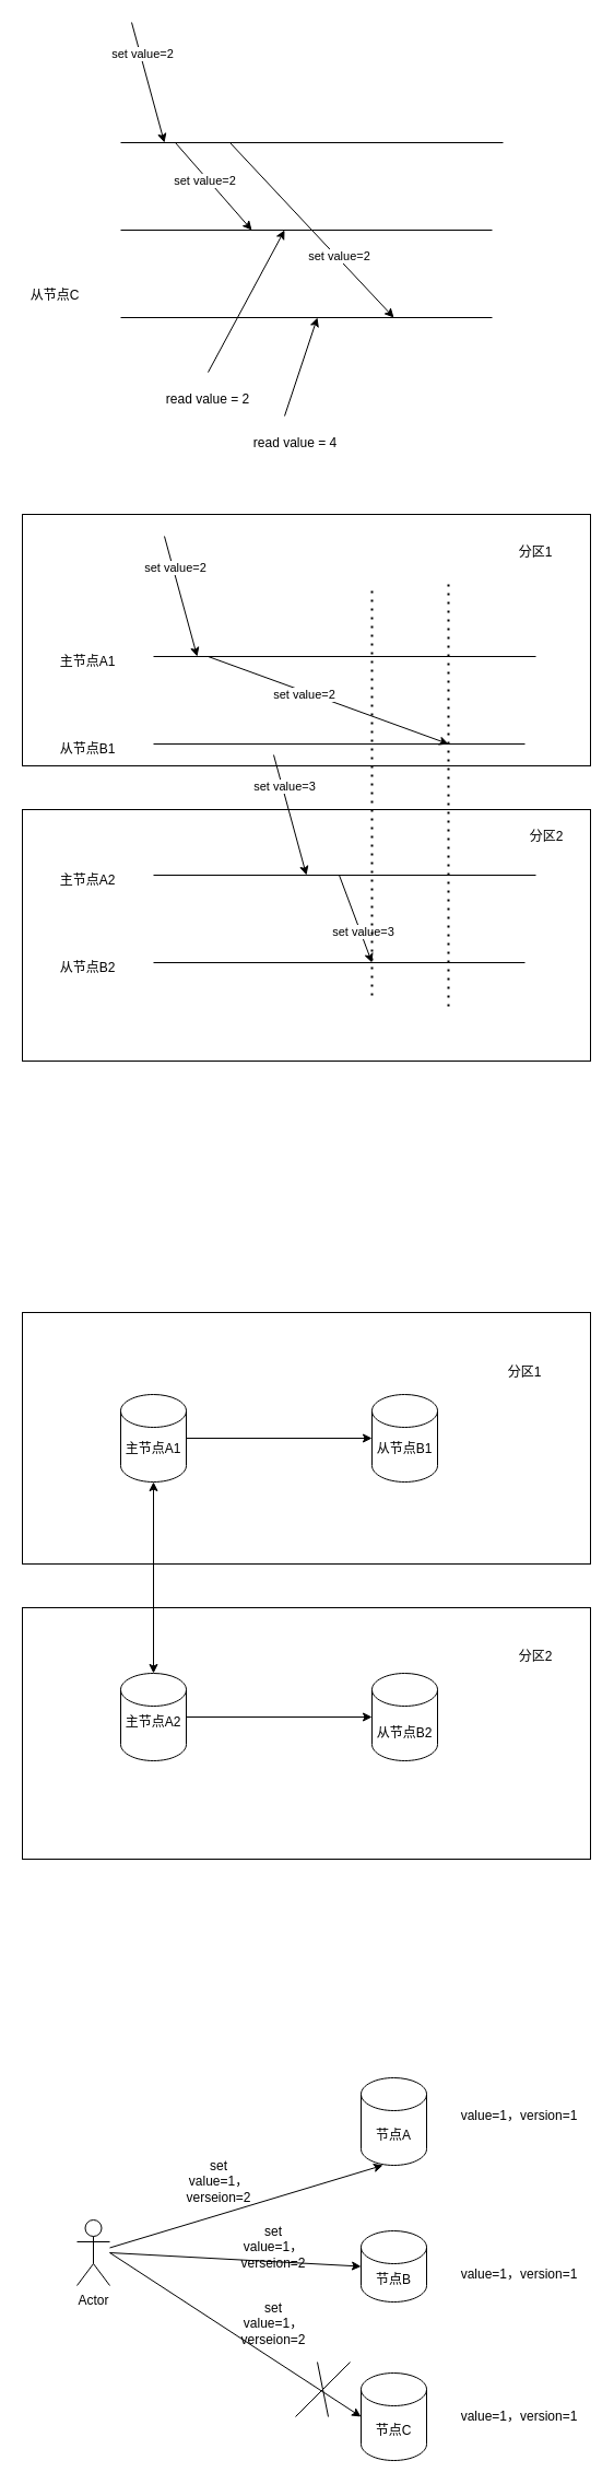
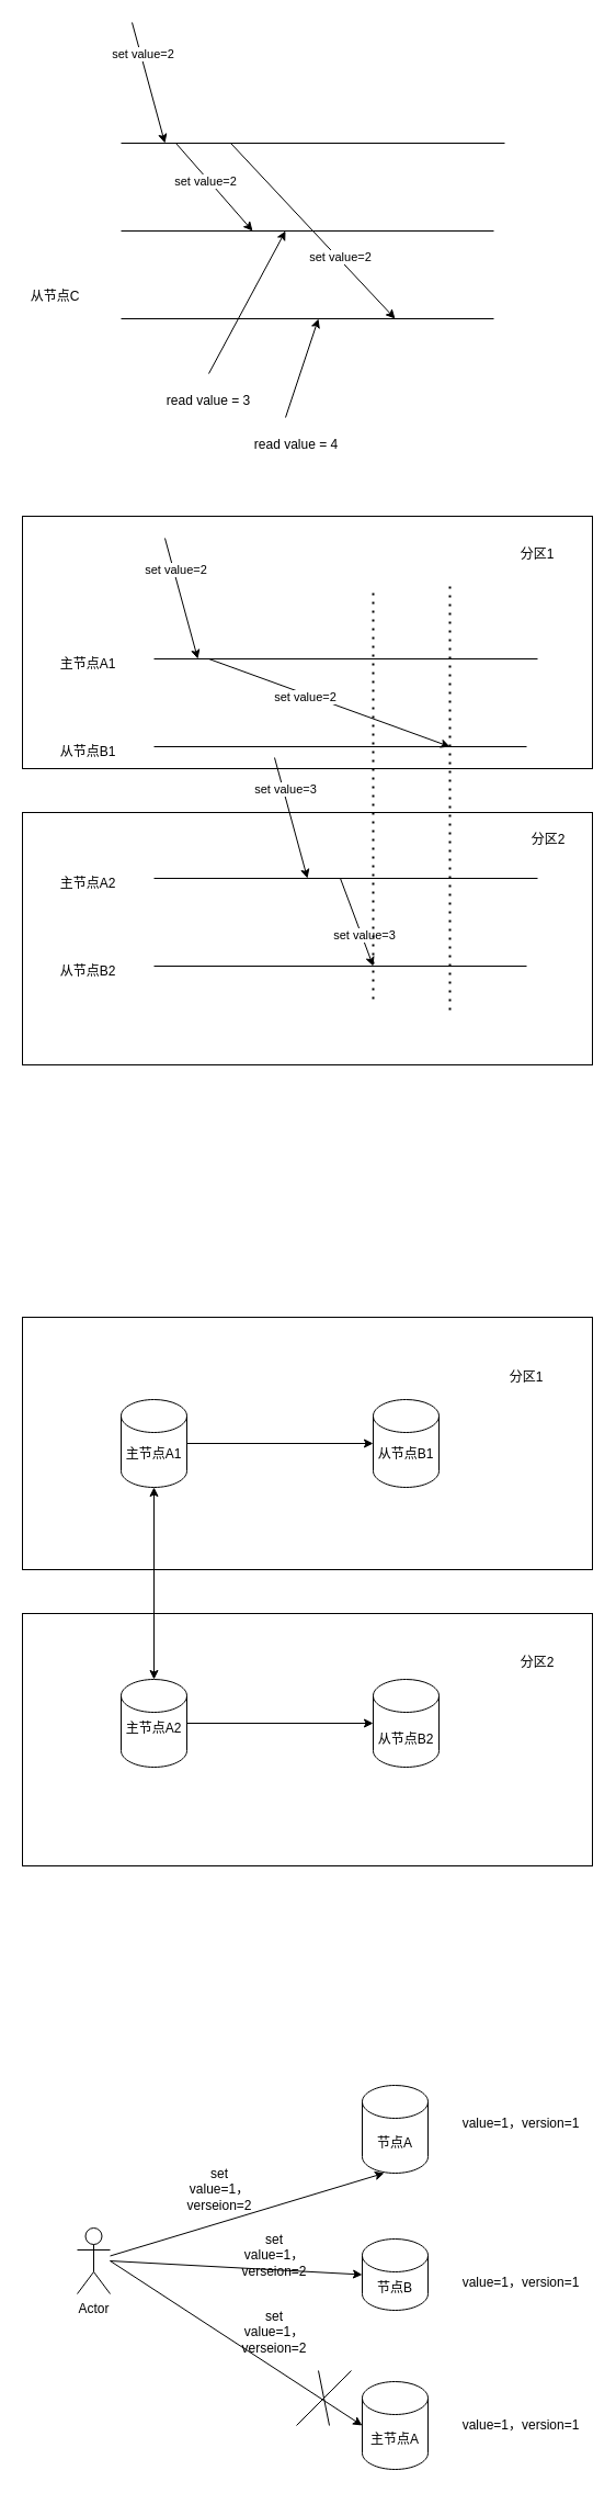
  <mxCell id="0" />
  <mxCell id="1" parent="0" />
  <mxCell id="2" value="" style="endArrow=none;html=1;rounded=0;" parent="1" edge="1"><mxGeometry width="50" height="50" relative="1" as="geometry"><mxPoint x="110" y="130" as="sourcePoint" /><mxPoint x="460" y="130" as="targetPoint" /></mxGeometry></mxCell>
  <mxCell id="3" value="" style="endArrow=none;html=1;rounded=0;" parent="1" edge="1"><mxGeometry width="50" height="50" relative="1" as="geometry"><mxPoint x="110" y="210" as="sourcePoint" /><mxPoint x="450" y="210" as="targetPoint" /></mxGeometry></mxCell>
  <mxCell id="4" value="" style="endArrow=none;html=1;rounded=0;" parent="1" edge="1"><mxGeometry width="50" height="50" relative="1" as="geometry"><mxPoint x="110" y="290" as="sourcePoint" /><mxPoint x="450" y="290" as="targetPoint" /></mxGeometry></mxCell>
  <mxCell id="5" value="从节点C" style="text;html=1;strokeColor=none;fillColor=none;align=center;verticalAlign=middle;whiteSpace=wrap;rounded=0;" parent="1" vertex="1"><mxGeometry x="20" y="255" width="60" height="30" as="geometry" /></mxCell>
  <mxCell id="6" value="" style="endArrow=classic;html=1;rounded=0;" parent="1" edge="1"><mxGeometry width="50" height="50" relative="1" as="geometry"><mxPoint x="160" y="130" as="sourcePoint" /><mxPoint x="230" y="210" as="targetPoint" /></mxGeometry></mxCell>
  <mxCell id="7" value="set value=2" style="edgeLabel;html=1;align=center;verticalAlign=middle;resizable=0;points=[];" parent="6" vertex="1" connectable="0"><mxGeometry x="-0.197" y="-3" relative="1" as="geometry"><mxPoint as="offset" /></mxGeometry></mxCell>
  <mxCell id="8" value="" style="endArrow=classic;html=1;rounded=0;" parent="1" edge="1"><mxGeometry width="50" height="50" relative="1" as="geometry"><mxPoint x="210" y="130" as="sourcePoint" /><mxPoint x="360" y="290" as="targetPoint" /></mxGeometry></mxCell>
  <mxCell id="9" value="set value=2" style="edgeLabel;html=1;align=center;verticalAlign=middle;resizable=0;points=[];" parent="8" vertex="1" connectable="0"><mxGeometry x="0.309" y="3" relative="1" as="geometry"><mxPoint x="-1" as="offset" /></mxGeometry></mxCell>
  <mxCell id="10" value="" style="endArrow=classic;html=1;rounded=0;" parent="1" edge="1"><mxGeometry width="50" height="50" relative="1" as="geometry"><mxPoint x="190" y="340" as="sourcePoint" /><mxPoint x="260" y="210" as="targetPoint" /></mxGeometry></mxCell>
- <mxCell id="11" value="read value = 2" style="text;html=1;strokeColor=none;fillColor=none;align=center;verticalAlign=middle;whiteSpace=wrap;rounded=0;" parent="1" vertex="1"><mxGeometry x="150" y="350" width="80" height="30" as="geometry" /></mxCell>
+ <mxCell id="11" value="read value = 3" style="text;html=1;strokeColor=none;fillColor=none;align=center;verticalAlign=middle;whiteSpace=wrap;rounded=0;" parent="1" vertex="1"><mxGeometry x="150" y="350" width="80" height="30" as="geometry" /></mxCell>
  <mxCell id="12" value="" style="endArrow=classic;html=1;rounded=0;" parent="1" edge="1"><mxGeometry width="50" height="50" relative="1" as="geometry"><mxPoint x="260" y="380" as="sourcePoint" /><mxPoint x="290" y="290" as="targetPoint" /></mxGeometry></mxCell>
  <mxCell id="13" value="read value = 4" style="text;html=1;strokeColor=none;fillColor=none;align=center;verticalAlign=middle;whiteSpace=wrap;rounded=0;" parent="1" vertex="1"><mxGeometry x="230" y="390" width="80" height="30" as="geometry" /></mxCell>
  <mxCell id="14" value="" style="endArrow=classic;html=1;rounded=0;" parent="1" edge="1"><mxGeometry width="50" height="50" relative="1" as="geometry"><mxPoint x="120" y="20" as="sourcePoint" /><mxPoint x="150" y="130" as="targetPoint" /></mxGeometry></mxCell>
  <mxCell id="15" value="set value=2" style="edgeLabel;html=1;align=center;verticalAlign=middle;resizable=0;points=[];" parent="14" vertex="1" connectable="0"><mxGeometry x="-0.471" y="2" relative="1" as="geometry"><mxPoint as="offset" /></mxGeometry></mxCell>
  <mxCell id="16" value="" style="endArrow=none;html=1;rounded=0;" parent="1" edge="1"><mxGeometry width="50" height="50" relative="1" as="geometry"><mxPoint x="140" y="600" as="sourcePoint" /><mxPoint x="490" y="600" as="targetPoint" /></mxGeometry></mxCell>
  <mxCell id="17" value="" style="endArrow=none;html=1;rounded=0;" parent="1" edge="1"><mxGeometry width="50" height="50" relative="1" as="geometry"><mxPoint x="140" y="680" as="sourcePoint" /><mxPoint x="480" y="680" as="targetPoint" /></mxGeometry></mxCell>
  <mxCell id="18" value="主节点A1" style="text;html=1;strokeColor=none;fillColor=none;align=center;verticalAlign=middle;whiteSpace=wrap;rounded=0;" parent="1" vertex="1"><mxGeometry x="50" y="590" width="60" height="30" as="geometry" /></mxCell>
  <mxCell id="19" value="从节点B1" style="text;html=1;strokeColor=none;fillColor=none;align=center;verticalAlign=middle;whiteSpace=wrap;rounded=0;" parent="1" vertex="1"><mxGeometry x="50" y="670" width="60" height="30" as="geometry" /></mxCell>
  <mxCell id="20" value="" style="endArrow=classic;html=1;rounded=0;" parent="1" edge="1"><mxGeometry width="50" height="50" relative="1" as="geometry"><mxPoint x="190" y="600" as="sourcePoint" /><mxPoint x="410" y="680" as="targetPoint" /></mxGeometry></mxCell>
  <mxCell id="21" value="set value=2" style="edgeLabel;html=1;align=center;verticalAlign=middle;resizable=0;points=[];" parent="20" vertex="1" connectable="0"><mxGeometry x="-0.197" y="-3" relative="1" as="geometry"><mxPoint as="offset" /></mxGeometry></mxCell>
  <mxCell id="22" value="" style="endArrow=classic;html=1;rounded=0;" parent="1" edge="1"><mxGeometry width="50" height="50" relative="1" as="geometry"><mxPoint x="150" y="490" as="sourcePoint" /><mxPoint x="180" y="600" as="targetPoint" /></mxGeometry></mxCell>
  <mxCell id="23" value="set value=2" style="edgeLabel;html=1;align=center;verticalAlign=middle;resizable=0;points=[];" parent="22" vertex="1" connectable="0"><mxGeometry x="-0.471" y="2" relative="1" as="geometry"><mxPoint as="offset" /></mxGeometry></mxCell>
  <mxCell id="24" value="" style="endArrow=none;html=1;rounded=0;" edge="1" parent="1"><mxGeometry width="50" height="50" relative="1" as="geometry"><mxPoint x="140" y="800" as="sourcePoint" /><mxPoint x="490" y="800" as="targetPoint" /></mxGeometry></mxCell>
  <mxCell id="25" value="" style="endArrow=none;html=1;rounded=0;" edge="1" parent="1"><mxGeometry width="50" height="50" relative="1" as="geometry"><mxPoint x="140" y="880" as="sourcePoint" /><mxPoint x="480" y="880" as="targetPoint" /></mxGeometry></mxCell>
  <mxCell id="26" value="主节点A2" style="text;html=1;strokeColor=none;fillColor=none;align=center;verticalAlign=middle;whiteSpace=wrap;rounded=0;" vertex="1" parent="1"><mxGeometry x="50" y="790" width="60" height="30" as="geometry" /></mxCell>
  <mxCell id="27" value="从节点B2" style="text;html=1;strokeColor=none;fillColor=none;align=center;verticalAlign=middle;whiteSpace=wrap;rounded=0;" vertex="1" parent="1"><mxGeometry x="50" y="870" width="60" height="30" as="geometry" /></mxCell>
  <mxCell id="28" value="" style="endArrow=classic;html=1;rounded=0;" edge="1" parent="1"><mxGeometry width="50" height="50" relative="1" as="geometry"><mxPoint x="310" y="800" as="sourcePoint" /><mxPoint x="340" y="880" as="targetPoint" /></mxGeometry></mxCell>
  <mxCell id="29" value="set value=3" style="edgeLabel;html=1;align=center;verticalAlign=middle;resizable=0;points=[];" vertex="1" connectable="0" parent="28"><mxGeometry x="0.309" y="3" relative="1" as="geometry"><mxPoint x="-1" as="offset" /></mxGeometry></mxCell>
  <mxCell id="30" value="" style="endArrow=classic;html=1;rounded=0;" edge="1" parent="1"><mxGeometry width="50" height="50" relative="1" as="geometry"><mxPoint x="250" y="690" as="sourcePoint" /><mxPoint x="280" y="800" as="targetPoint" /></mxGeometry></mxCell>
  <mxCell id="31" value="set value=3" style="edgeLabel;html=1;align=center;verticalAlign=middle;resizable=0;points=[];" vertex="1" connectable="0" parent="30"><mxGeometry x="-0.471" y="2" relative="1" as="geometry"><mxPoint as="offset" /></mxGeometry></mxCell>
  <mxCell id="32" value="" style="endArrow=none;dashed=1;html=1;dashPattern=1 3;strokeWidth=2;rounded=0;" edge="1" parent="1"><mxGeometry width="50" height="50" relative="1" as="geometry"><mxPoint x="340" y="910" as="sourcePoint" /><mxPoint x="340" y="540" as="targetPoint" /></mxGeometry></mxCell>
  <mxCell id="33" value="" style="endArrow=none;dashed=1;html=1;dashPattern=1 3;strokeWidth=2;rounded=0;" edge="1" parent="1"><mxGeometry width="50" height="50" relative="1" as="geometry"><mxPoint x="410" y="920" as="sourcePoint" /><mxPoint x="410" y="530" as="targetPoint" /></mxGeometry></mxCell>
  <mxCell id="34" value="" style="rounded=0;whiteSpace=wrap;html=1;fillColor=none;" vertex="1" parent="1"><mxGeometry x="20" y="470" width="520" height="230" as="geometry" /></mxCell>
  <mxCell id="35" value="" style="rounded=0;whiteSpace=wrap;html=1;fillColor=none;" vertex="1" parent="1"><mxGeometry x="20" y="740" width="520" height="230" as="geometry" /></mxCell>
  <mxCell id="36" value="分区1" style="text;html=1;strokeColor=none;fillColor=none;align=center;verticalAlign=middle;whiteSpace=wrap;rounded=0;" vertex="1" parent="1"><mxGeometry x="460" y="490" width="60" height="30" as="geometry" /></mxCell>
  <mxCell id="37" value="分区2" style="text;html=1;strokeColor=none;fillColor=none;align=center;verticalAlign=middle;whiteSpace=wrap;rounded=0;" vertex="1" parent="1"><mxGeometry x="470" y="750" width="60" height="30" as="geometry" /></mxCell>
  <mxCell id="38" value="主节点A1" style="text;html=1;strokeColor=none;fillColor=none;align=center;verticalAlign=middle;whiteSpace=wrap;rounded=0;" vertex="1" parent="1"><mxGeometry x="110" y="1310" width="60" height="30" as="geometry" /></mxCell>
  <mxCell id="39" value="从节点B1" style="text;html=1;strokeColor=none;fillColor=none;align=center;verticalAlign=middle;whiteSpace=wrap;rounded=0;" vertex="1" parent="1"><mxGeometry x="340" y="1310" width="60" height="30" as="geometry" /></mxCell>
  <mxCell id="40" value="主节点A2" style="text;html=1;strokeColor=none;fillColor=none;align=center;verticalAlign=middle;whiteSpace=wrap;rounded=0;" vertex="1" parent="1"><mxGeometry x="110" y="1560" width="60" height="30" as="geometry" /></mxCell>
  <mxCell id="41" value="从节点B2" style="text;html=1;strokeColor=none;fillColor=none;align=center;verticalAlign=middle;whiteSpace=wrap;rounded=0;" vertex="1" parent="1"><mxGeometry x="340" y="1570" width="60" height="30" as="geometry" /></mxCell>
  <mxCell id="42" value="" style="rounded=0;whiteSpace=wrap;html=1;fillColor=none;" vertex="1" parent="1"><mxGeometry x="20" y="1200" width="520" height="230" as="geometry" /></mxCell>
  <mxCell id="43" value="" style="rounded=0;whiteSpace=wrap;html=1;fillColor=none;" vertex="1" parent="1"><mxGeometry x="20" y="1470" width="520" height="230" as="geometry" /></mxCell>
  <mxCell id="44" value="分区1" style="text;html=1;strokeColor=none;fillColor=none;align=center;verticalAlign=middle;whiteSpace=wrap;rounded=0;" vertex="1" parent="1"><mxGeometry x="450" y="1240" width="60" height="30" as="geometry" /></mxCell>
  <mxCell id="45" value="分区2" style="text;html=1;strokeColor=none;fillColor=none;align=center;verticalAlign=middle;whiteSpace=wrap;rounded=0;" vertex="1" parent="1"><mxGeometry x="460" y="1500" width="60" height="30" as="geometry" /></mxCell>
  <mxCell id="46" value="" style="shape=cylinder3;whiteSpace=wrap;html=1;boundedLbl=1;backgroundOutline=1;size=15;fillColor=none;" vertex="1" parent="1"><mxGeometry x="110" y="1275" width="60" height="80" as="geometry" /></mxCell>
  <mxCell id="47" value="" style="shape=cylinder3;whiteSpace=wrap;html=1;boundedLbl=1;backgroundOutline=1;size=15;fillColor=none;" vertex="1" parent="1"><mxGeometry x="340" y="1275" width="60" height="80" as="geometry" /></mxCell>
  <mxCell id="48" value="" style="endArrow=classic;html=1;rounded=0;exitX=1;exitY=0.5;exitDx=0;exitDy=0;exitPerimeter=0;" edge="1" parent="1" source="46" target="47"><mxGeometry width="50" height="50" relative="1" as="geometry"><mxPoint x="160" y="1360" as="sourcePoint" /><mxPoint x="210" y="1310" as="targetPoint" /></mxGeometry></mxCell>
  <mxCell id="49" value="" style="shape=cylinder3;whiteSpace=wrap;html=1;boundedLbl=1;backgroundOutline=1;size=15;fillColor=none;" vertex="1" parent="1"><mxGeometry x="110" y="1530" width="60" height="80" as="geometry" /></mxCell>
  <mxCell id="50" value="" style="shape=cylinder3;whiteSpace=wrap;html=1;boundedLbl=1;backgroundOutline=1;size=15;fillColor=none;" vertex="1" parent="1"><mxGeometry x="340" y="1530" width="60" height="80" as="geometry" /></mxCell>
  <mxCell id="51" value="" style="endArrow=classic;html=1;rounded=0;entryX=0;entryY=0.5;entryDx=0;entryDy=0;entryPerimeter=0;exitX=1;exitY=0.5;exitDx=0;exitDy=0;exitPerimeter=0;" edge="1" parent="1" source="49" target="50"><mxGeometry width="50" height="50" relative="1" as="geometry"><mxPoint x="160" y="1620" as="sourcePoint" /><mxPoint x="210" y="1570" as="targetPoint" /></mxGeometry></mxCell>
  <mxCell id="52" value="" style="endArrow=classic;startArrow=classic;html=1;rounded=0;entryX=0.5;entryY=0;entryDx=0;entryDy=0;entryPerimeter=0;" edge="1" parent="1" source="46" target="49"><mxGeometry width="50" height="50" relative="1" as="geometry"><mxPoint x="140" y="1405" as="sourcePoint" /><mxPoint x="140" y="1425.711" as="targetPoint" /></mxGeometry></mxCell>
  <mxCell id="53" value="Actor" style="shape=umlActor;verticalLabelPosition=bottom;verticalAlign=top;html=1;outlineConnect=0;fillColor=none;" vertex="1" parent="1"><mxGeometry x="70" y="2030" width="30" height="60" as="geometry" /></mxCell>
  <mxCell id="54" value="节点A" style="shape=cylinder3;whiteSpace=wrap;html=1;boundedLbl=1;backgroundOutline=1;size=15;fillColor=none;" vertex="1" parent="1"><mxGeometry x="330" y="1900" width="60" height="80" as="geometry" /></mxCell>
  <mxCell id="55" value="节点B" style="shape=cylinder3;whiteSpace=wrap;html=1;boundedLbl=1;backgroundOutline=1;size=15;fillColor=none;" vertex="1" parent="1"><mxGeometry x="330" y="2040" width="60" height="65" as="geometry" /></mxCell>
- <mxCell id="56" value="节点C" style="shape=cylinder3;whiteSpace=wrap;html=1;boundedLbl=1;backgroundOutline=1;size=15;fillColor=none;" vertex="1" parent="1"><mxGeometry x="330" y="2170" width="60" height="80" as="geometry" /></mxCell>
+ <mxCell id="56" value="主节点A" style="shape=cylinder3;whiteSpace=wrap;html=1;boundedLbl=1;backgroundOutline=1;size=15;fillColor=none;" vertex="1" parent="1"><mxGeometry x="330" y="2170" width="60" height="80" as="geometry" /></mxCell>
  <mxCell id="57" value="" style="endArrow=classic;html=1;rounded=0;" edge="1" parent="1" source="53"><mxGeometry width="50" height="50" relative="1" as="geometry"><mxPoint x="300" y="2030" as="sourcePoint" /><mxPoint x="350" y="1980" as="targetPoint" /></mxGeometry></mxCell>
  <mxCell id="58" value="" style="endArrow=classic;html=1;rounded=0;entryX=0;entryY=0.5;entryDx=0;entryDy=0;entryPerimeter=0;" edge="1" parent="1" target="55"><mxGeometry width="50" height="50" relative="1" as="geometry"><mxPoint x="100" y="2060" as="sourcePoint" /><mxPoint x="350" y="1980" as="targetPoint" /></mxGeometry></mxCell>
  <mxCell id="59" value="" style="endArrow=classic;html=1;rounded=0;entryX=0;entryY=0.5;entryDx=0;entryDy=0;entryPerimeter=0;" edge="1" parent="1" target="56"><mxGeometry width="50" height="50" relative="1" as="geometry"><mxPoint x="100" y="2060" as="sourcePoint" /><mxPoint x="320" y="2200" as="targetPoint" /></mxGeometry></mxCell>
  <mxCell id="60" value="set value=1，verseion=2" style="text;html=1;strokeColor=none;fillColor=none;align=center;verticalAlign=middle;whiteSpace=wrap;rounded=0;" vertex="1" parent="1"><mxGeometry x="170" y="1980" width="60" height="30" as="geometry" /></mxCell>
  <mxCell id="61" value="set value=1，verseion=2" style="text;html=1;strokeColor=none;fillColor=none;align=center;verticalAlign=middle;whiteSpace=wrap;rounded=0;" vertex="1" parent="1"><mxGeometry x="220" y="2040" width="60" height="30" as="geometry" /></mxCell>
  <mxCell id="62" value="set value=1，verseion=2" style="text;html=1;strokeColor=none;fillColor=none;align=center;verticalAlign=middle;whiteSpace=wrap;rounded=0;" vertex="1" parent="1"><mxGeometry x="220" y="2110" width="60" height="30" as="geometry" /></mxCell>
  <mxCell id="63" value="value=1，version=1" style="text;html=1;strokeColor=none;fillColor=none;align=center;verticalAlign=middle;whiteSpace=wrap;rounded=0;" vertex="1" parent="1"><mxGeometry x="410" y="1920" width="130" height="30" as="geometry" /></mxCell>
  <mxCell id="64" value="value=1，version=1" style="text;html=1;strokeColor=none;fillColor=none;align=center;verticalAlign=middle;whiteSpace=wrap;rounded=0;" vertex="1" parent="1"><mxGeometry x="410" y="2065" width="130" height="30" as="geometry" /></mxCell>
  <mxCell id="65" value="value=1，version=1" style="text;html=1;strokeColor=none;fillColor=none;align=center;verticalAlign=middle;whiteSpace=wrap;rounded=0;" vertex="1" parent="1"><mxGeometry x="410" y="2195" width="130" height="30" as="geometry" /></mxCell>
  <mxCell id="66" value="" style="endArrow=none;html=1;rounded=0;" edge="1" parent="1"><mxGeometry width="50" height="50" relative="1" as="geometry"><mxPoint x="270" y="2210" as="sourcePoint" /><mxPoint x="320" y="2160" as="targetPoint" /></mxGeometry></mxCell>
  <mxCell id="67" value="" style="endArrow=none;html=1;rounded=0;" edge="1" parent="1"><mxGeometry width="50" height="50" relative="1" as="geometry"><mxPoint x="300" y="2210" as="sourcePoint" /><mxPoint x="290" y="2160" as="targetPoint" /></mxGeometry></mxCell>
